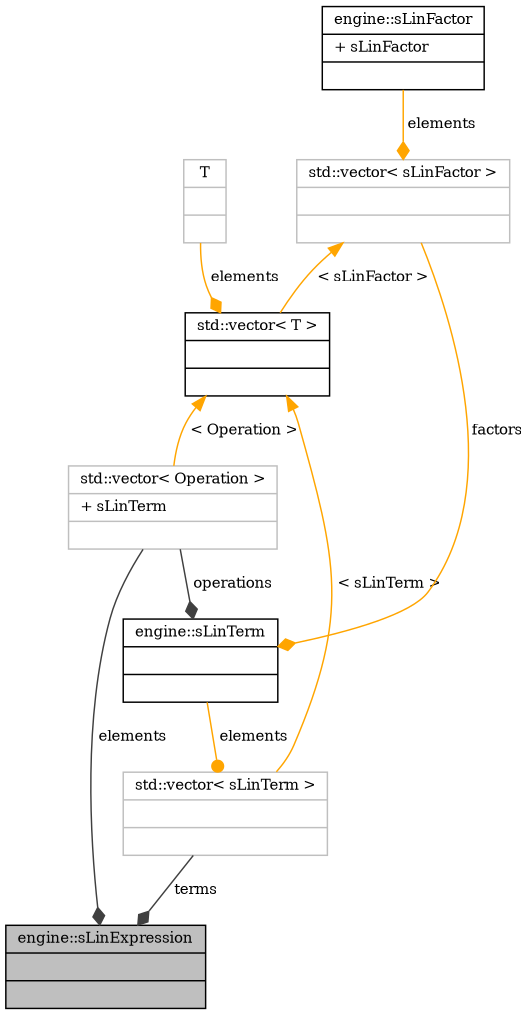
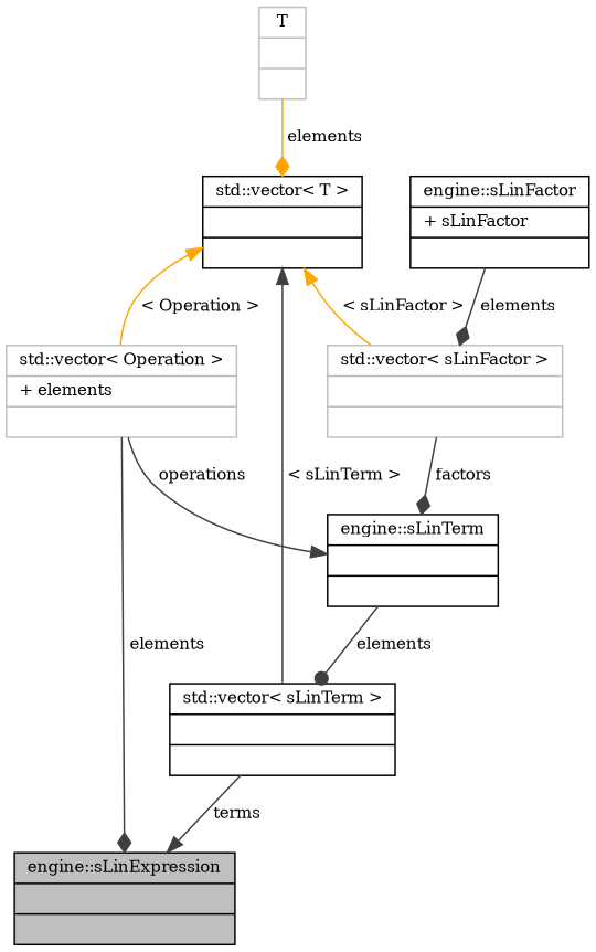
  digraph {
    fontname="DejaVu Serif"
    node [color=black fillcolor=white fontname="DejaVu Serif" fontsize=10 shape=record style=filled]
    edge [arrowhead=diamond color=grey25 fontname="DejaVu Serif" fontsize=10 labelfontname=Helvetica labelfontsize=10 style=solid]
    n1 [fillcolor=grey75 fontcolor=black height=0.2 label="{engine::sLinExpression\n||}" width=0.4]
-   n2 [color=grey75 height=0.2 label="{std::vector\< Operation \>\n|+ sLinTerm\l|}" width=0.4]
+   n2 [color=grey75 height=0.2 label="{std::vector\< Operation \>\n|+ elements\l|}" width=0.4]
    n3 [height=0.2 label="{engine::sLinTerm\n||}" width=0.4]
-   n4 [color=grey75 height=0.2 label="{std::vector\< sLinTerm \>\n||}" width=0.4]
+   n4 [height=0.2 label="{std::vector\< sLinTerm \>\n||}" width=0.4]
    n5 [height=0.2 label="{std::vector\< T \>\n||}" width=0.4]
    n6 [color=grey75 height=0.2 label="{std::vector\< sLinFactor \>\n||}" width=0.4]
    n7 [color=grey75 height=0.2 label="{T\n||}" width=0.4]
    n8 [height=0.2 label="{engine::sLinFactor\n|+ sLinFactor\l|}" width=0.4]
    n2 -> n1 [label=" elements"]
-   n2 -> n3 [label=" operations"]
-   n3 -> n4 [arrowhead=dot color=orange label=" elements"]
-   n4 -> n1 [label=" terms"]
+   n2 -> n3 [arrowhead=normal label=" operations"]
+   n3 -> n4 [arrowhead=dot label=" elements"]
+   n4 -> n1 [arrowhead=normal label=" terms"]
    n5 -> n2 [color=orange dir=back label=" \< Operation \>" arrowhead=""]
-   n5 -> n4 [color=orange dir=back label=" \< sLinTerm \>" arrowhead=""]
-   n6 -> n5 [color=orange dir=back label=" \< sLinFactor \>" arrowhead=""]
-   n6 -> n3 [color=orange label=" factors"]
+   n5 -> n4 [dir=back label=" \< sLinTerm \>" arrowhead=""]
+   n5 -> n6 [color=orange dir=back label=" \< sLinFactor \>" arrowhead=""]
+   n6 -> n3 [label=" factors"]
    n7 -> n5 [color=orange label=" elements"]
-   n8 -> n6 [color=orange label=" elements"]
+   n8 -> n6 [label=" elements"]
  }
